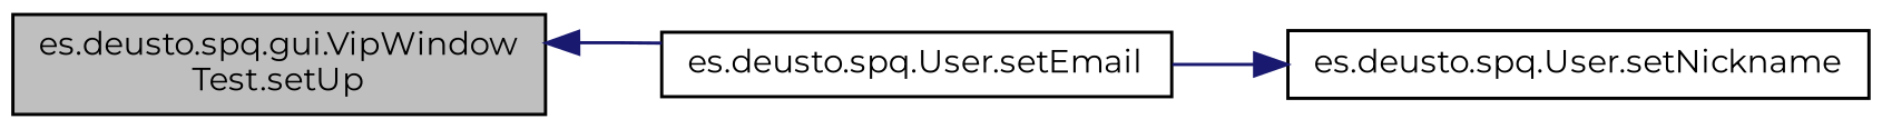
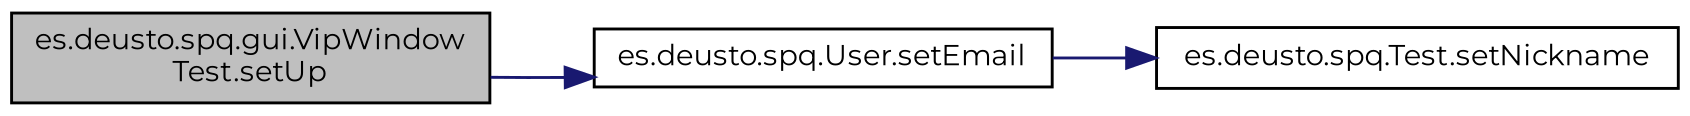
  digraph {
    fontname=Montserrat
    rankdir=LR
    node [color=black fillcolor=white fontname=Montserrat fontsize=10 shape=record style=filled]
    edge [color=midnightblue fontname=Montserrat fontsize=10 labelfontname=Helvetica labelfontsize=10 style=solid]
    n1 [fillcolor=grey75 fontcolor=black height=0.2 label="es.deusto.spq.gui.VipWindow\lTest.setUp" width=0.4]
    n2 [height=0.2 label="es.deusto.spq.User.setEmail" width=0.4]
-   n3 [height=0.2 label="es.deusto.spq.User.setNickname" width=0.4]
-   n2 -> n1
+   n3 [height=0.2 label="es.deusto.spq.Test.setNickname" width=0.4]
+   n1 -> n2
    n2 -> n3
  }
